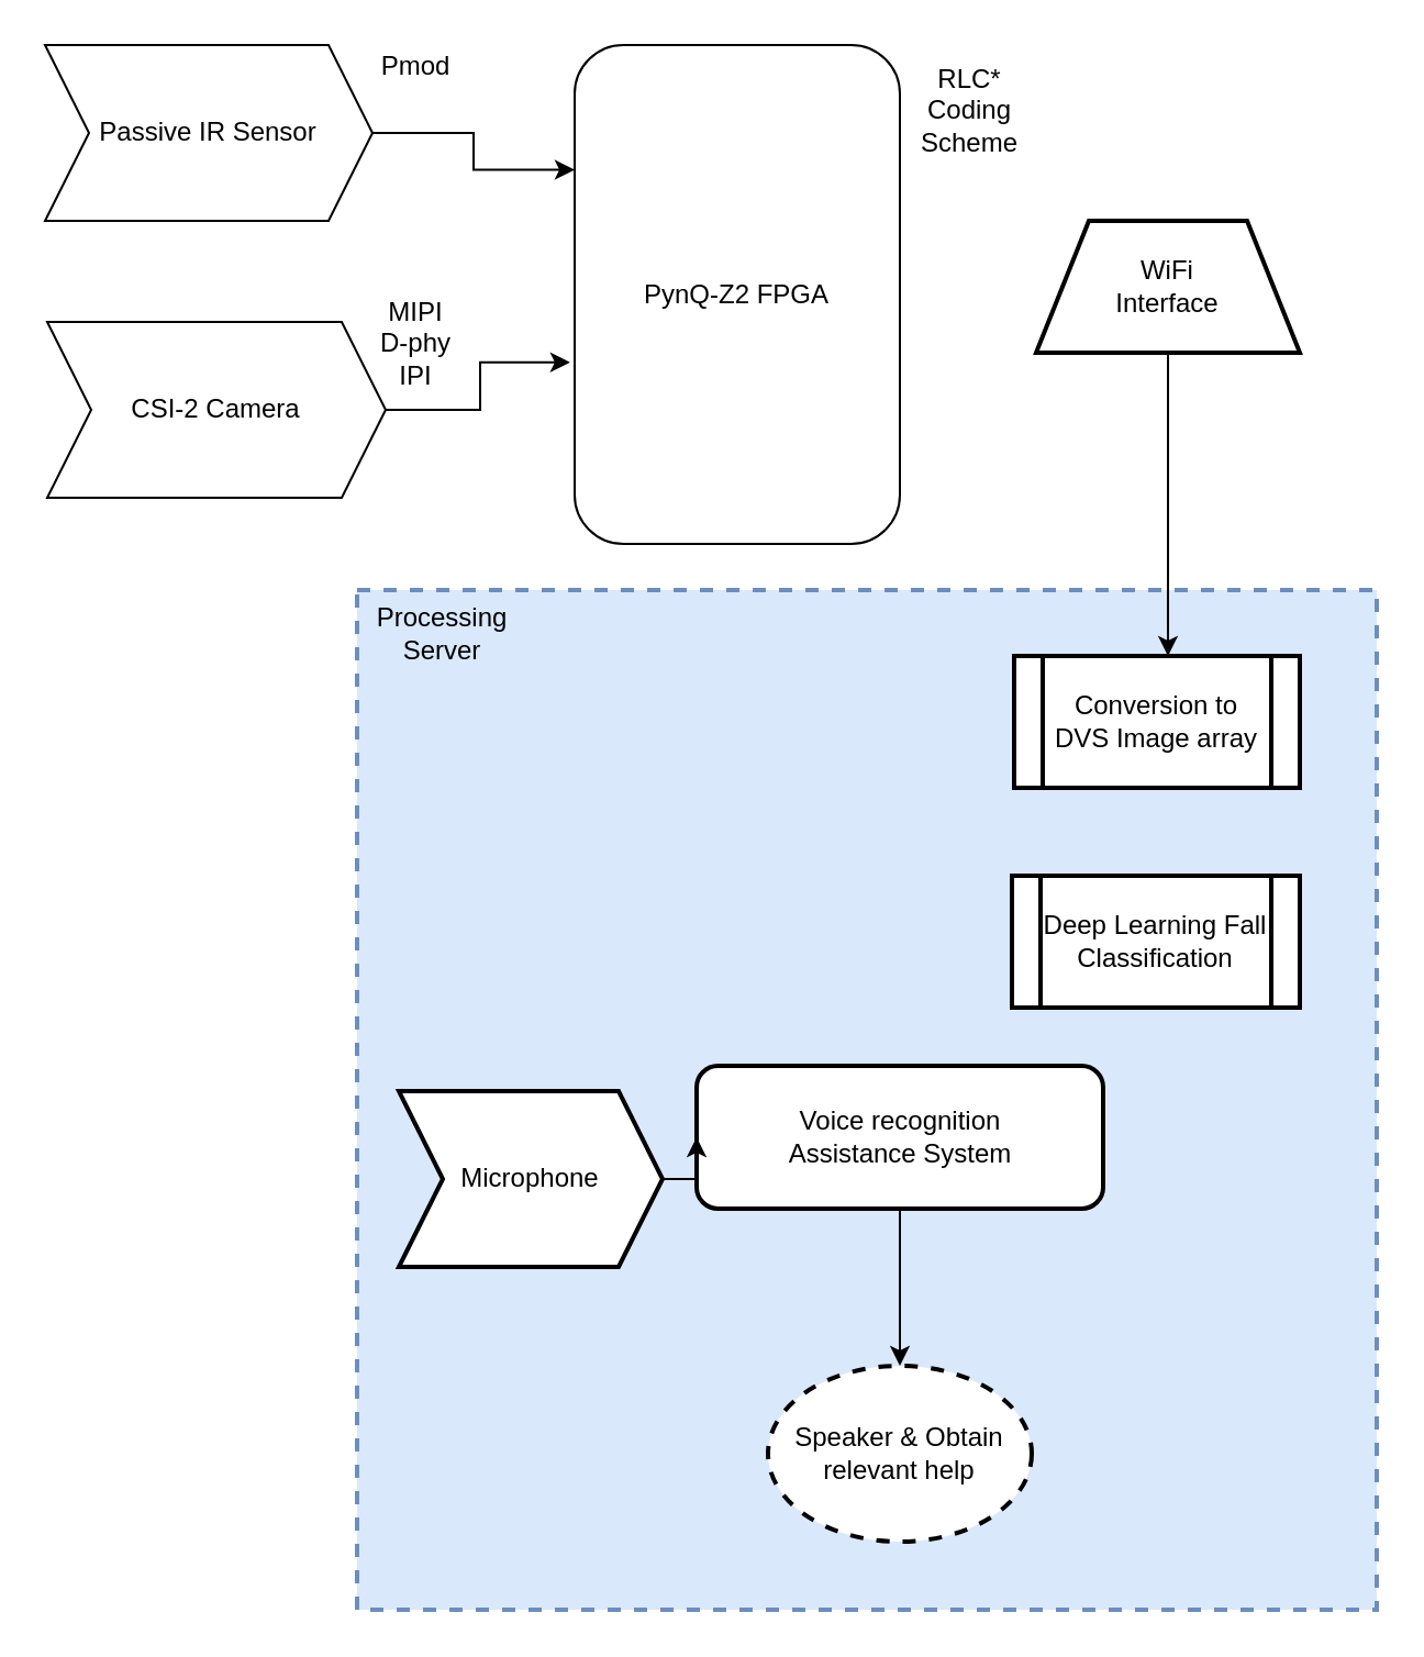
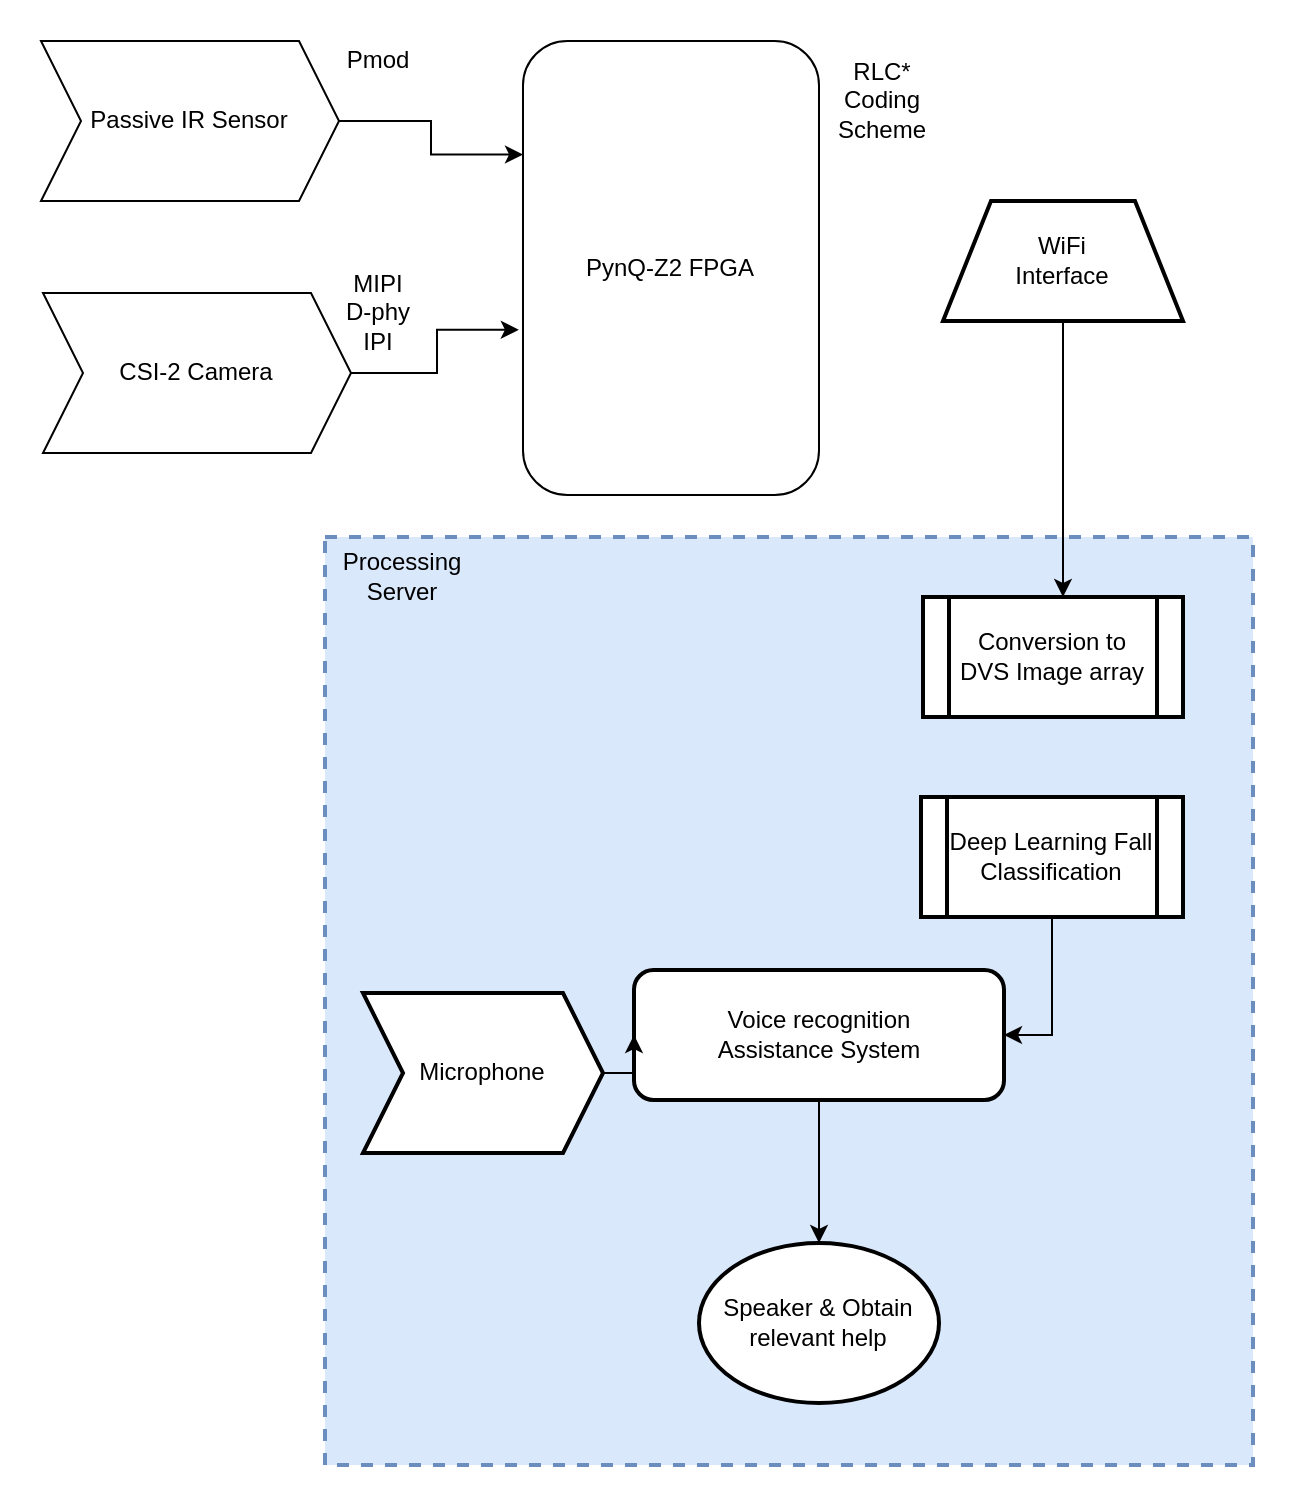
  <mxCell id="0" />
  <mxCell id="1" parent="0" />
  <mxCell id="2" value="" style="whiteSpace=wrap;html=1;aspect=fixed;dashed=1;perimeterSpacing=1;strokeWidth=2;fillColor=#dae8fc;strokeColor=#6c8ebf;" vertex="1" parent="1"><mxGeometry x="162" y="268" width="464" height="464" as="geometry" /></mxCell>
  <mxCell id="3" value="PynQ-Z2 FPGA" style="shape=ext;rounded=1;html=1;whiteSpace=wrap;" parent="1" vertex="1"><mxGeometry x="261" y="20" width="148" height="227" as="geometry" /></mxCell>
  <mxCell id="4" style="edgeStyle=orthogonalEdgeStyle;rounded=0;orthogonalLoop=1;jettySize=auto;html=1;exitX=1;exitY=0.5;exitDx=0;exitDy=0;entryX=-0.014;entryY=0.636;entryDx=0;entryDy=0;entryPerimeter=0;" edge="1" parent="1" source="5" target="3"><mxGeometry relative="1" as="geometry" /></mxCell>
  <mxCell id="5" value="CSI-2 Camera" style="shape=step;perimeter=stepPerimeter;whiteSpace=wrap;html=1;fixedSize=1;" vertex="1" parent="1"><mxGeometry x="21" y="146" width="154" height="80" as="geometry" /></mxCell>
  <mxCell id="6" style="edgeStyle=orthogonalEdgeStyle;rounded=0;orthogonalLoop=1;jettySize=auto;html=1;exitX=1;exitY=0.5;exitDx=0;exitDy=0;entryX=0;entryY=0.25;entryDx=0;entryDy=0;" edge="1" parent="1" source="7" target="3"><mxGeometry relative="1" as="geometry" /></mxCell>
  <mxCell id="7" value="Passive IR Sensor" style="shape=step;perimeter=stepPerimeter;whiteSpace=wrap;html=1;fixedSize=1;" vertex="1" parent="1"><mxGeometry x="20" y="20" width="149" height="80" as="geometry" /></mxCell>
  <mxCell id="8" value="Processing Server" style="text;html=1;strokeColor=none;fillColor=none;align=center;verticalAlign=middle;whiteSpace=wrap;rounded=0;dashed=1;" vertex="1" parent="1"><mxGeometry x="181" y="278" width="40" height="20" as="geometry" /></mxCell>
  <mxCell id="9" style="edgeStyle=orthogonalEdgeStyle;rounded=0;orthogonalLoop=1;jettySize=auto;html=1;exitX=0.5;exitY=1;exitDx=0;exitDy=0;" edge="1" parent="1" source="10"><mxGeometry relative="1" as="geometry"><mxPoint x="531" y="298" as="targetPoint" /></mxGeometry></mxCell>
  <mxCell id="10" value="&lt;div&gt;WiFi&lt;/div&gt;&lt;div&gt;Interface&lt;br&gt;&lt;/div&gt;" style="shape=trapezoid;perimeter=trapezoidPerimeter;whiteSpace=wrap;html=1;strokeWidth=2;" vertex="1" parent="1"><mxGeometry x="471" y="100" width="120" height="60" as="geometry" /></mxCell>
  <mxCell id="11" value="&lt;div&gt;Conversion to&lt;/div&gt;&lt;div&gt;DVS Image array&lt;br&gt;&lt;/div&gt;" style="shape=process;whiteSpace=wrap;html=1;backgroundOutline=1;strokeWidth=2;" vertex="1" parent="1"><mxGeometry x="461" y="298" width="130" height="60" as="geometry" /></mxCell>
+ <mxCell id="12" style="edgeStyle=orthogonalEdgeStyle;rounded=0;orthogonalLoop=1;jettySize=auto;html=1;exitX=0.5;exitY=1;exitDx=0;exitDy=0;entryX=1;entryY=0.5;entryDx=0;entryDy=0;" edge="1" parent="1" source="13" target="15"><mxGeometry relative="1" as="geometry" /></mxCell>
  <mxCell id="13" value="Deep Learning Fall Classification" style="shape=process;whiteSpace=wrap;html=1;backgroundOutline=1;strokeWidth=2;" vertex="1" parent="1"><mxGeometry x="460" y="398" width="131" height="60" as="geometry" /></mxCell>
  <mxCell id="14" style="edgeStyle=orthogonalEdgeStyle;rounded=0;orthogonalLoop=1;jettySize=auto;html=1;exitX=0.5;exitY=1;exitDx=0;exitDy=0;entryX=0.5;entryY=0;entryDx=0;entryDy=0;" edge="1" parent="1" source="15" target="18"><mxGeometry relative="1" as="geometry" /></mxCell>
  <mxCell id="15" value="&lt;div&gt;Voice recognition&lt;/div&gt;&lt;div&gt; Assistance System&lt;/div&gt;" style="rounded=1;whiteSpace=wrap;html=1;strokeWidth=2;" vertex="1" parent="1"><mxGeometry x="316.5" y="484.5" width="185" height="65" as="geometry" /></mxCell>
  <mxCell id="16" style="edgeStyle=orthogonalEdgeStyle;rounded=0;orthogonalLoop=1;jettySize=auto;html=1;exitX=1;exitY=0.5;exitDx=0;exitDy=0;entryX=0;entryY=0.5;entryDx=0;entryDy=0;" edge="1" parent="1" source="17" target="15"><mxGeometry relative="1" as="geometry" /></mxCell>
  <mxCell id="17" value="Microphone" style="shape=step;perimeter=stepPerimeter;whiteSpace=wrap;html=1;fixedSize=1;strokeWidth=2;" vertex="1" parent="1"><mxGeometry x="181" y="496" width="120" height="80" as="geometry" /></mxCell>
- <mxCell id="18" value="Speaker &amp;amp; Obtain relevant help" style="ellipse;whiteSpace=wrap;html=1;strokeWidth=2;dashed=1;" vertex="1" parent="1"><mxGeometry x="349" y="621" width="120" height="80" as="geometry" /></mxCell>
+ <mxCell id="18" value="Speaker &amp;amp; Obtain relevant help" style="ellipse;whiteSpace=wrap;html=1;strokeWidth=2;" vertex="1" parent="1"><mxGeometry x="349" y="621" width="120" height="80" as="geometry" /></mxCell>
  <mxCell id="19" value="MIPI D-phy IPI" style="text;html=1;strokeColor=none;fillColor=none;align=center;verticalAlign=middle;whiteSpace=wrap;rounded=0;" vertex="1" parent="1"><mxGeometry x="169" y="146" width="40" height="20" as="geometry" /></mxCell>
  <mxCell id="20" value="Pmod" style="text;html=1;strokeColor=none;fillColor=none;align=center;verticalAlign=middle;whiteSpace=wrap;rounded=0;" vertex="1" parent="1"><mxGeometry x="169" y="20" width="40" height="20" as="geometry" /></mxCell>
  <mxCell id="21" value="&lt;div&gt;RLC* Coding Scheme &lt;/div&gt;" style="text;html=1;strokeColor=none;fillColor=none;align=center;verticalAlign=middle;whiteSpace=wrap;rounded=0;" vertex="1" parent="1"><mxGeometry x="421" y="40" width="40" height="20" as="geometry" /></mxCell>
